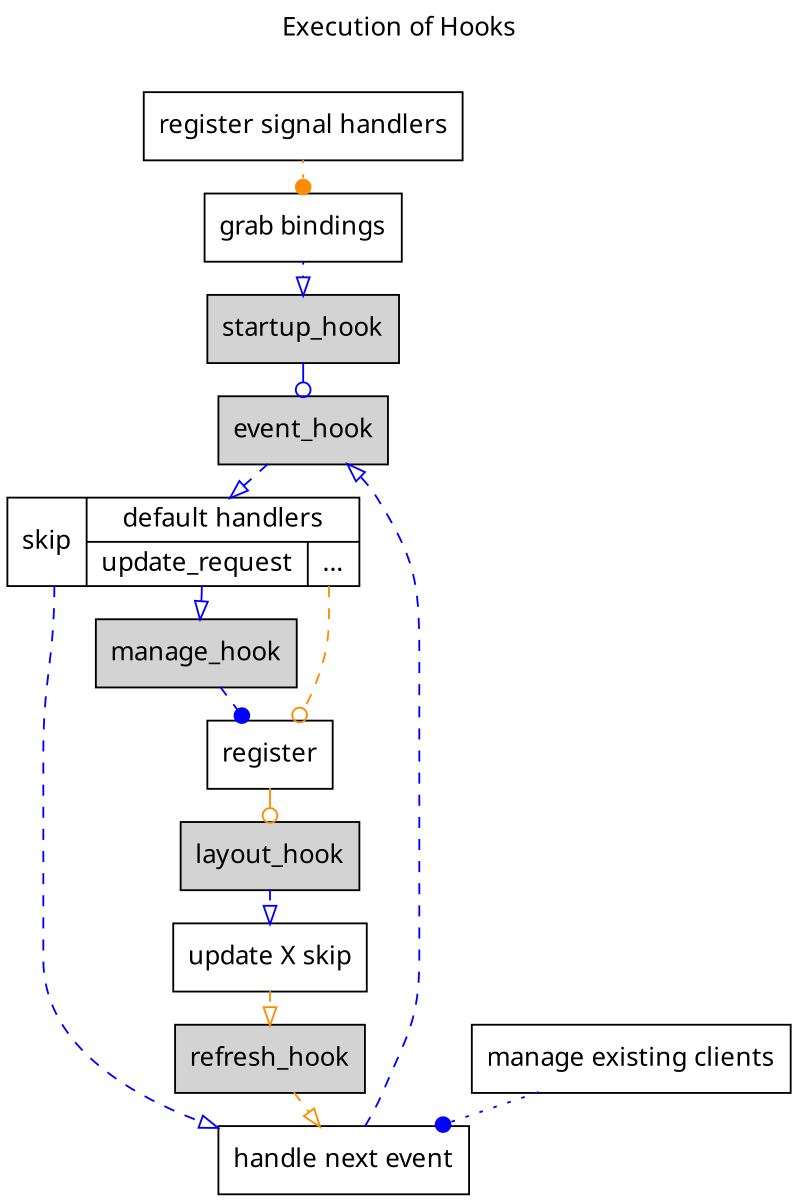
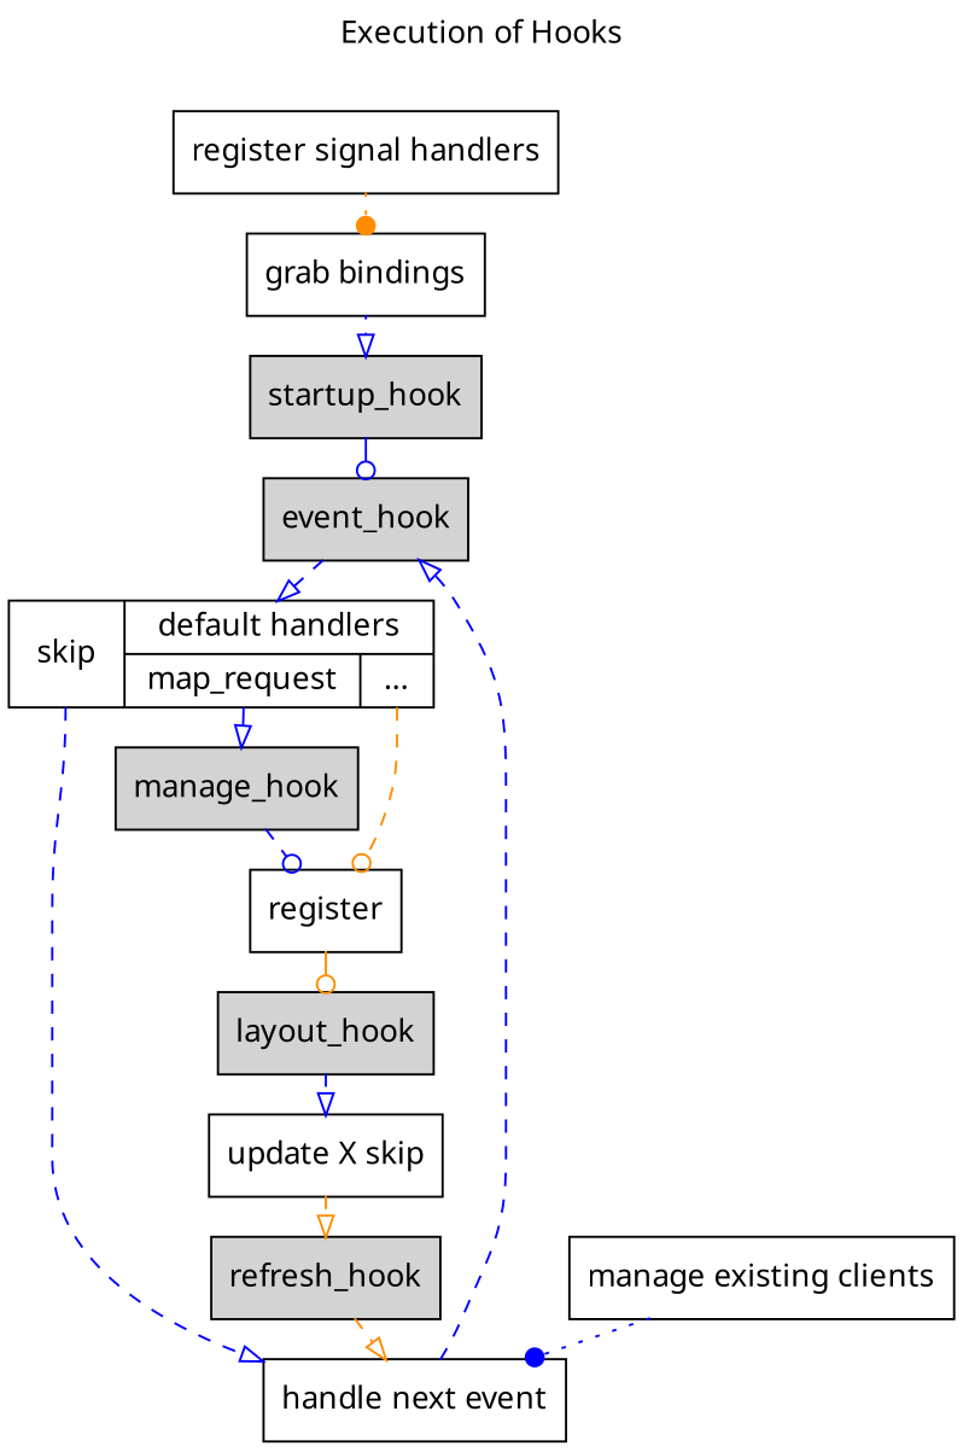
  digraph {
    fontname=ProFont
    label="Execution of Hooks"
    labelloc=t
    ranksep=0.25
    node [fontname=ProFont shape=record]
    edge [arrowhead=onormal color=blue style=dashed]
    "register signal handlers"
    "grab bindings"
    startup_hook [style=filled]
    event_hook [style=filled]
    "manage existing clients"
    "handle next event"
-   n7 [label="<f0> skip|{default handlers |{<f1> update_request|<f2> ...}}"]
+   n7 [label="<f0> skip|{default handlers |{<f1> map_request|<f2> ...}}"]
    manage_hook [style=filled]
    n9 [label=register]
    layout_hook [style=filled]
    n11 [label="update X skip"]
    refresh_hook [style=filled]
    "register signal handlers" -> "grab bindings" [arrowhead=dot color=darkorange style=dotted]
    "grab bindings" -> startup_hook [style=dotted]
    startup_hook -> event_hook [arrowhead=odot style=solid]
    event_hook -> n7
    "manage existing clients" -> "handle next event" [arrowhead=dot style=dotted]
    "handle next event" -> event_hook
    n7 -> "handle next event" [tailport=f0]
    n7 -> manage_hook [style=solid tailport=f1]
    n7 -> n9 [arrowhead=odot color=darkorange tailport=f2]
-   manage_hook -> n9 [arrowhead=dot]
+   manage_hook -> n9 [arrowhead=odot]
    n9 -> layout_hook [arrowhead=odot color=darkorange style=solid]
    layout_hook -> n11
    n11 -> refresh_hook [color=darkorange]
    refresh_hook -> "handle next event" [color=darkorange]
  }
